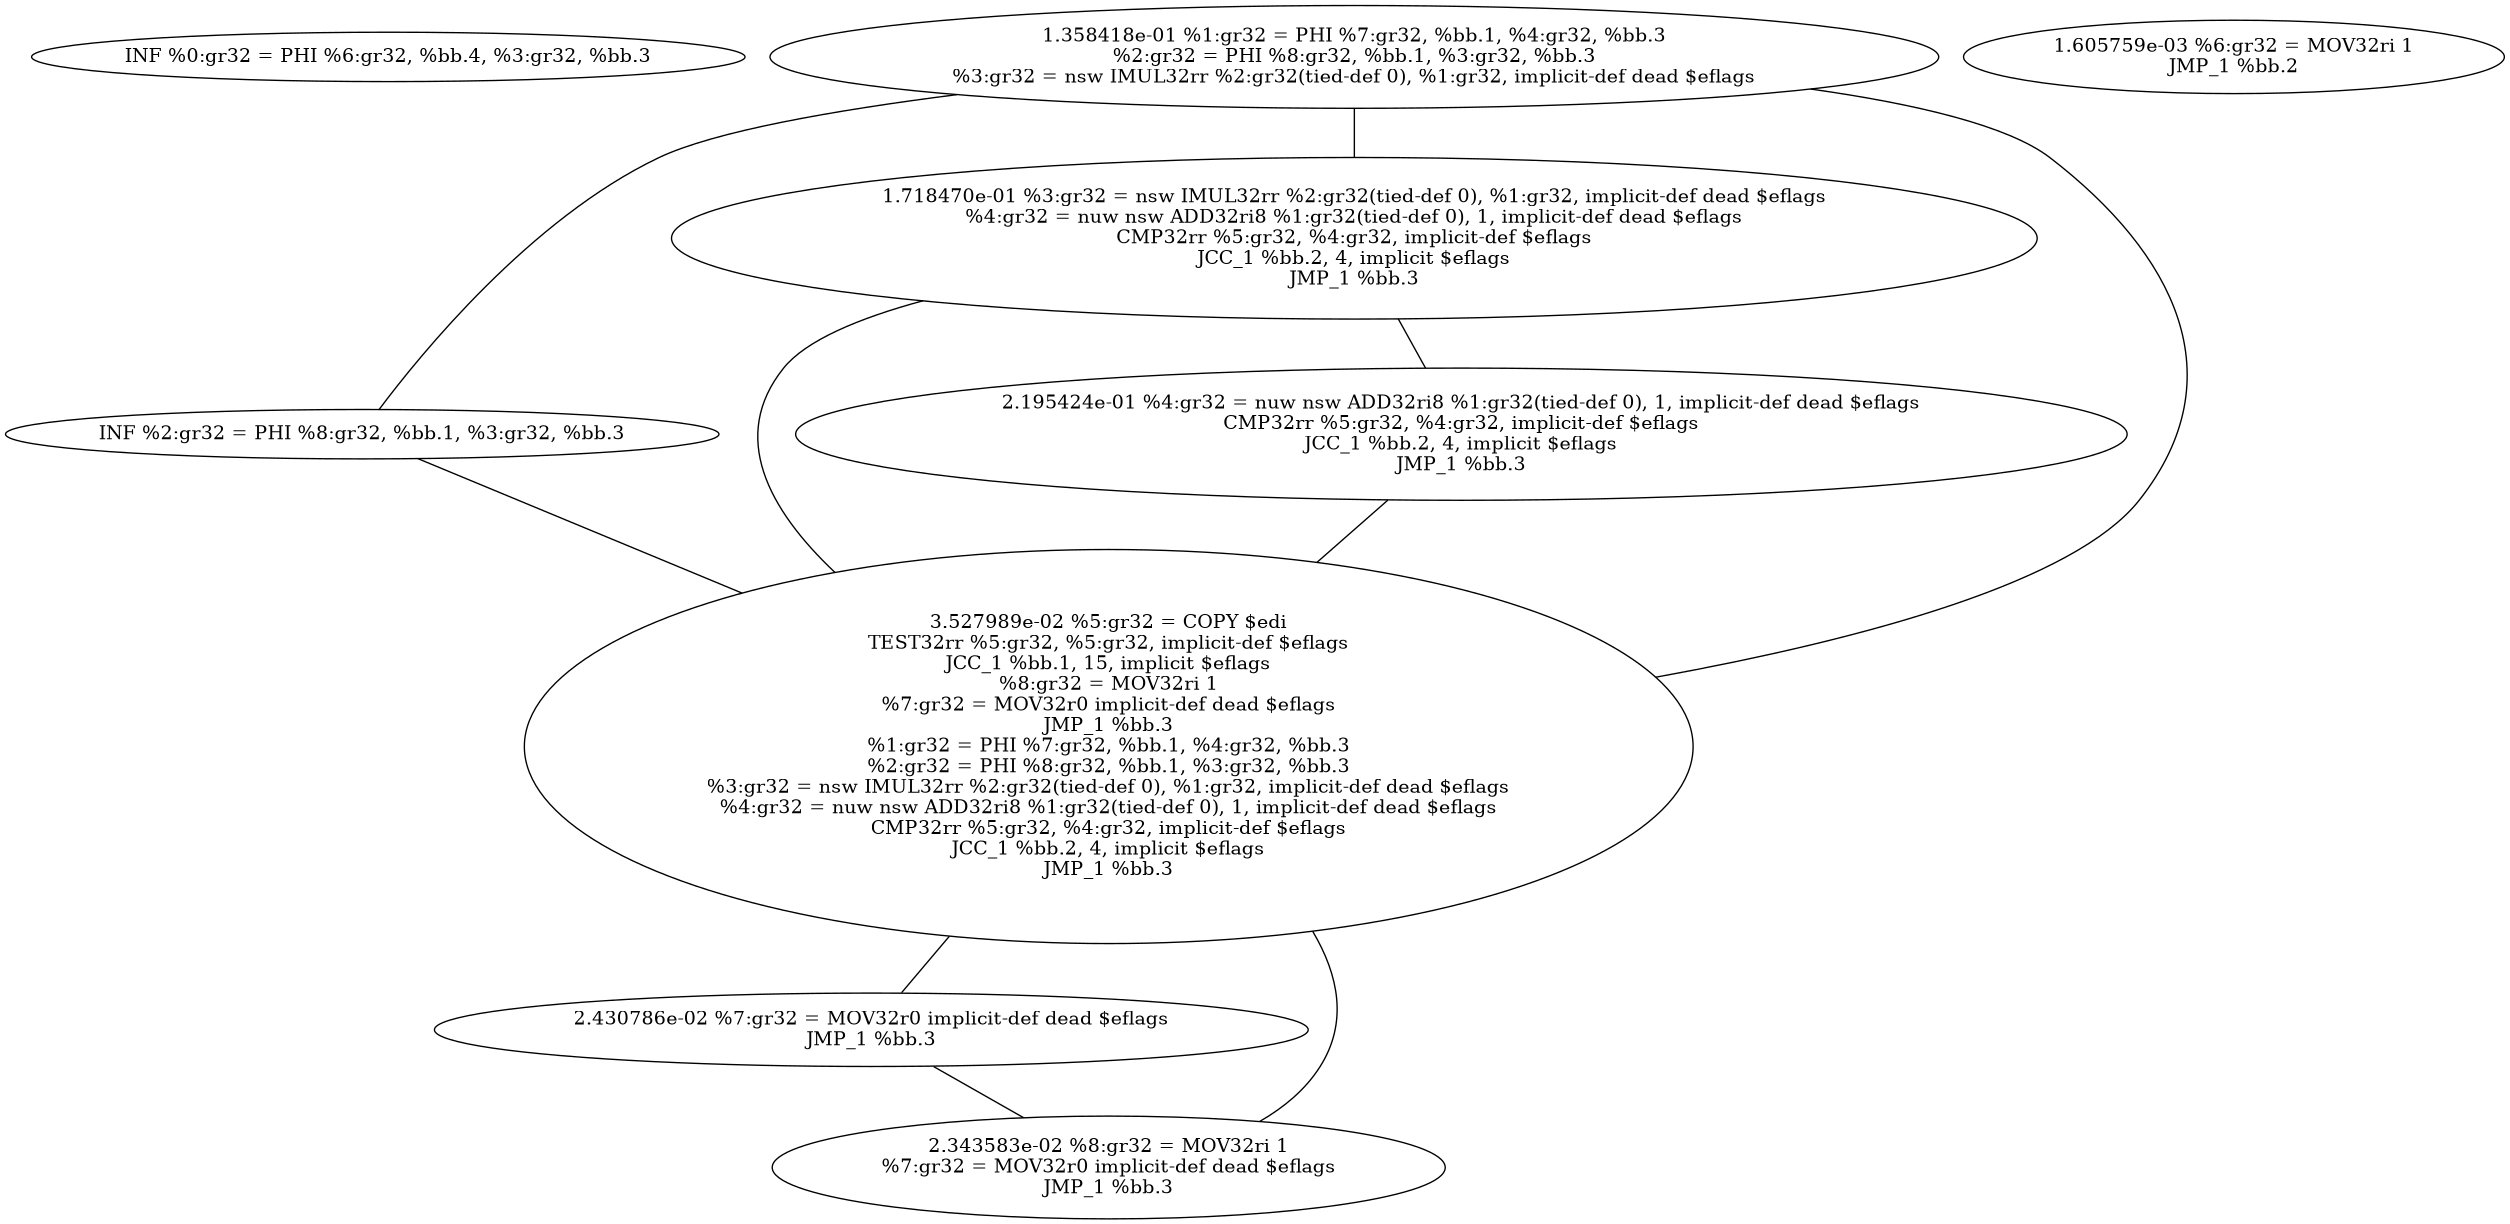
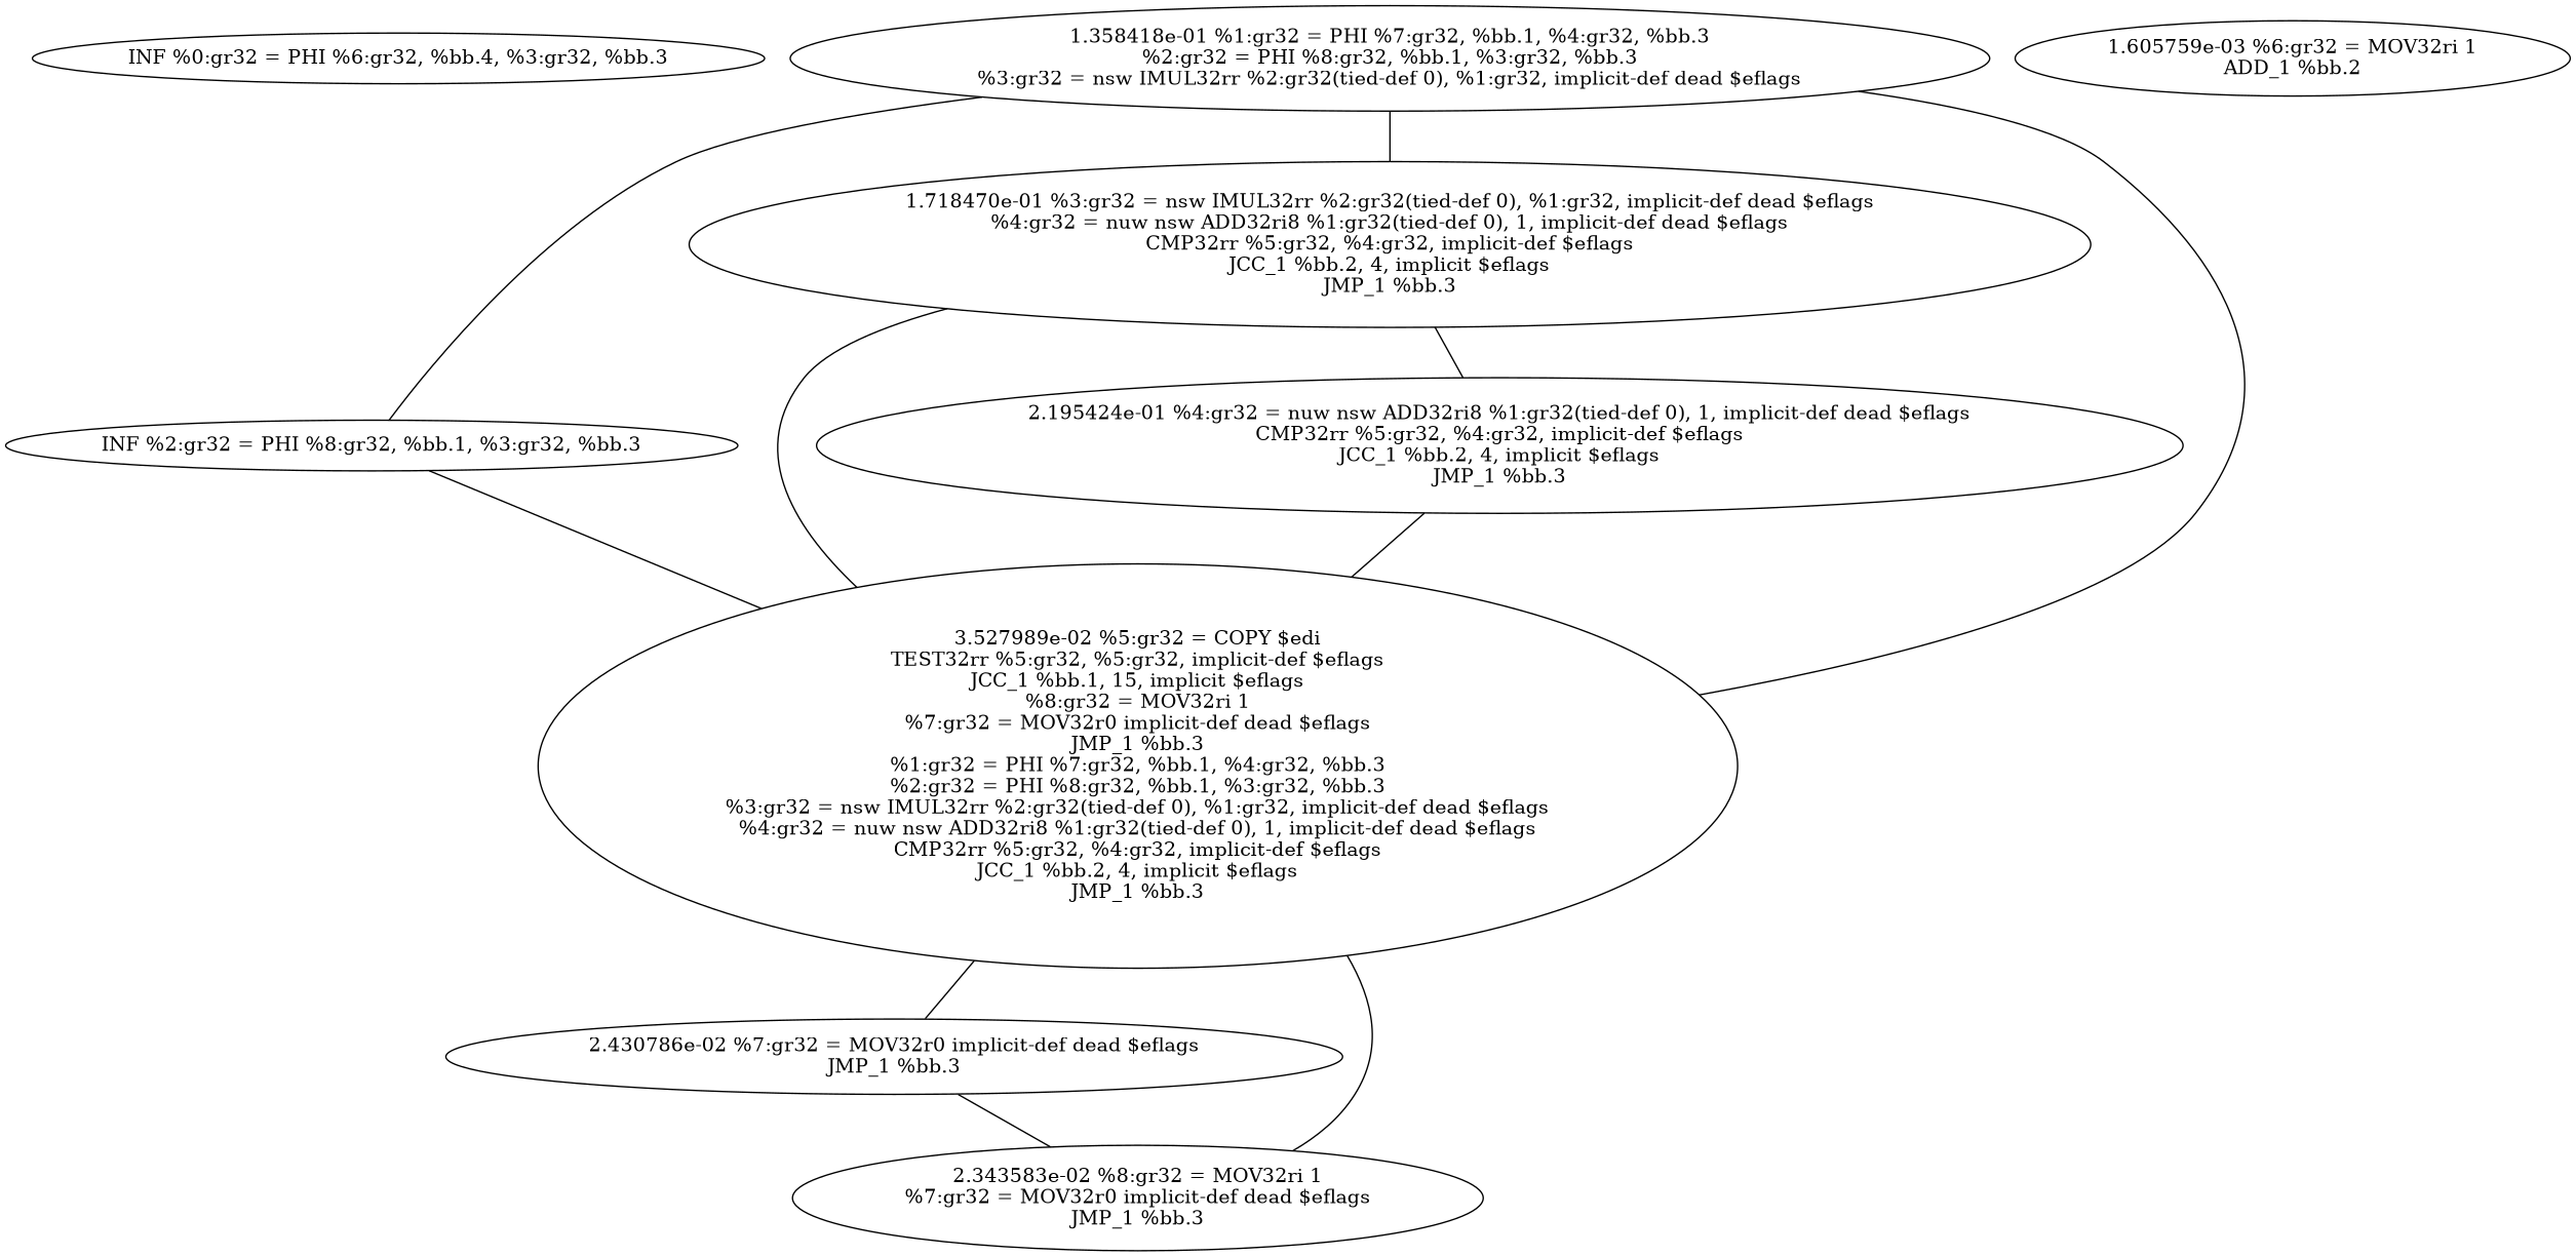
  graph {
    Function=_Z9factoriali
    Registers=164
    n1 [label="INF %0:gr32 = PHI %6:gr32, %bb.4, %3:gr32, %bb.3\n"]
    n2 [label="1.358418e-01 %1:gr32 = PHI %7:gr32, %bb.1, %4:gr32, %bb.3\n%2:gr32 = PHI %8:gr32, %bb.1, %3:gr32, %bb.3\n%3:gr32 = nsw IMUL32rr %2:gr32(tied-def 0), %1:gr32, implicit-def dead $eflags\n"]
    n3 [label="INF %2:gr32 = PHI %8:gr32, %bb.1, %3:gr32, %bb.3\n"]
    n4 [label="1.718470e-01 %3:gr32 = nsw IMUL32rr %2:gr32(tied-def 0), %1:gr32, implicit-def dead $eflags\n%4:gr32 = nuw nsw ADD32ri8 %1:gr32(tied-def 0), 1, implicit-def dead $eflags\nCMP32rr %5:gr32, %4:gr32, implicit-def $eflags\nJCC_1 %bb.2, 4, implicit $eflags\nJMP_1 %bb.3\n"]
    n5 [label="3.527989e-02 %5:gr32 = COPY $edi\nTEST32rr %5:gr32, %5:gr32, implicit-def $eflags\nJCC_1 %bb.1, 15, implicit $eflags\n%8:gr32 = MOV32ri 1\n%7:gr32 = MOV32r0 implicit-def dead $eflags\nJMP_1 %bb.3\n%1:gr32 = PHI %7:gr32, %bb.1, %4:gr32, %bb.3\n%2:gr32 = PHI %8:gr32, %bb.1, %3:gr32, %bb.3\n%3:gr32 = nsw IMUL32rr %2:gr32(tied-def 0), %1:gr32, implicit-def dead $eflags\n%4:gr32 = nuw nsw ADD32ri8 %1:gr32(tied-def 0), 1, implicit-def dead $eflags\nCMP32rr %5:gr32, %4:gr32, implicit-def $eflags\nJCC_1 %bb.2, 4, implicit $eflags\nJMP_1 %bb.3\n"]
    n6 [label="2.195424e-01 %4:gr32 = nuw nsw ADD32ri8 %1:gr32(tied-def 0), 1, implicit-def dead $eflags\nCMP32rr %5:gr32, %4:gr32, implicit-def $eflags\nJCC_1 %bb.2, 4, implicit $eflags\nJMP_1 %bb.3\n"]
    n7 [label="2.430786e-02 %7:gr32 = MOV32r0 implicit-def dead $eflags\nJMP_1 %bb.3\n"]
    n8 [label="2.343583e-02 %8:gr32 = MOV32ri 1\n%7:gr32 = MOV32r0 implicit-def dead $eflags\nJMP_1 %bb.3\n"]
-   n9 [label="1.605759e-03 %6:gr32 = MOV32ri 1\nJMP_1 %bb.2\n"]
+   n9 [label="1.605759e-03 %6:gr32 = MOV32ri 1\nADD_1 %bb.2\n"]
    n2 -- n3
    n2 -- n4
    n2 -- n5
    n3 -- n5
    n4 -- n5
    n4 -- n6
    n5 -- n7
    n5 -- n8
    n6 -- n5
    n7 -- n8
  }
